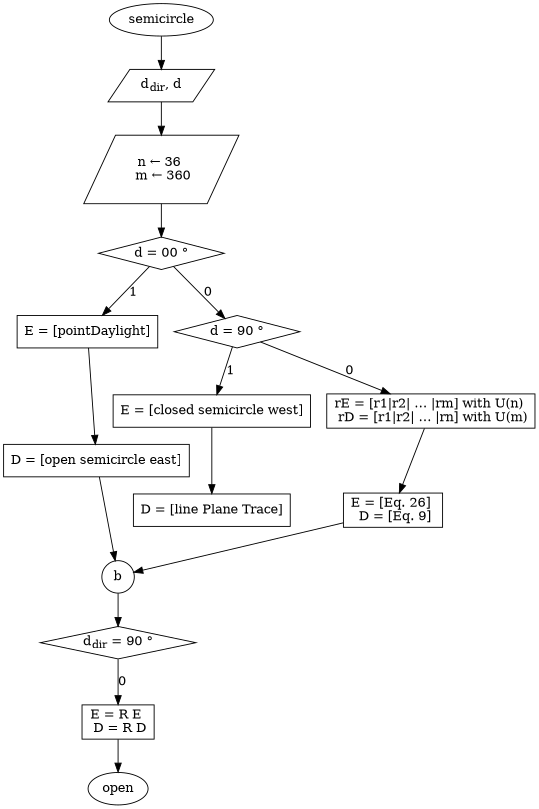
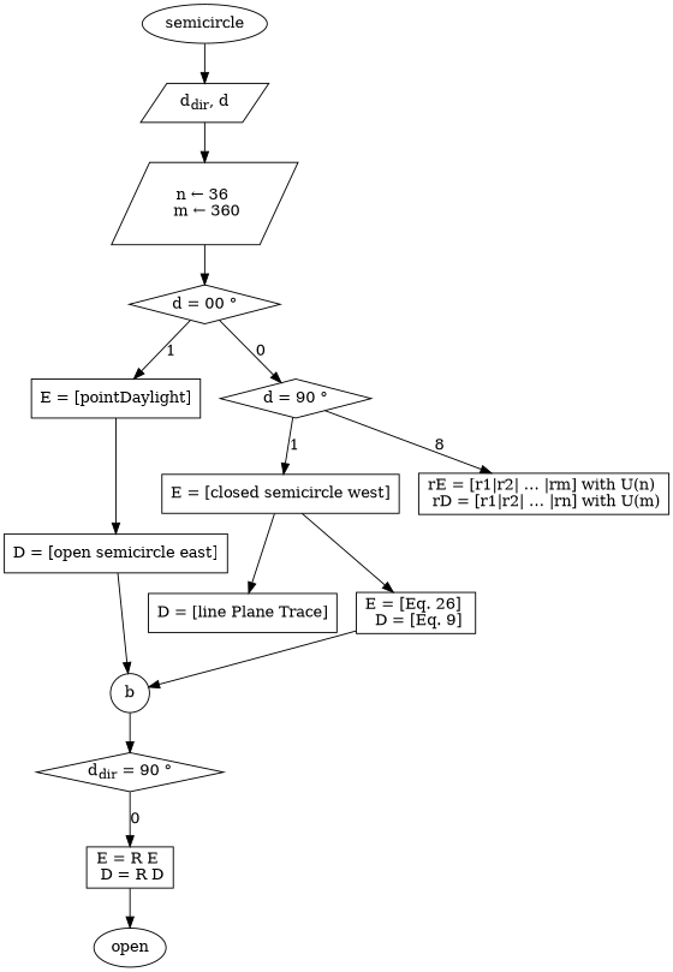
  digraph {
    rankdir=UD
    node [shape=box]
    n1 [label=<d<sub>dir</sub>, d> shape=parallelogram]
    n2 [label=<n &larr; 36 <br/> m &larr; 360> shape=parallelogram]
    n3 [label=semicircle shape=""]
    n4 [label=<d = 00 &deg;> shape=diamond]
    n5 [label=<E = [pointDaylight]>]
    n6 [label=<d = 90 &deg;> shape=diamond]
    n7 [label=<D = [open semicircle east]>]
    n8 [label=<E = [closed semicircle west]>]
    n9 [label=<rE = [r1|r2| &hellip; |rm] with U(n) <br/> rD = [r1|r2| &hellip; |rn] with U(m)>]
    n10 [label=b shape=circle]
    n11 [label=<d<sub>dir</sub> = 90 &deg;> shape=diamond]
    n12 [label=<E = R E <br/> D = R D>]
    n13 [label=<D = [line Plane Trace]>]
    n14 [label=<E = [Eq. 26] <br/> D = [Eq. 9]>]
    n15 [label=open shape=""]
    n1 -> n2
    n2 -> n4
    n3 -> n1
    n4 -> n5 [label=1]
    n4 -> n6 [label=0]
    n5 -> n7
    n6 -> n8 [label=1]
-   n6 -> n9 [label=0]
+   n6 -> n9 [label=8]
    n7 -> n10
    n8 -> n13
-   n9 -> n14
+   n8 -> n14
    n10 -> n11
    n11 -> n12 [label=0]
    n12 -> n15
    n14 -> n10
  }
